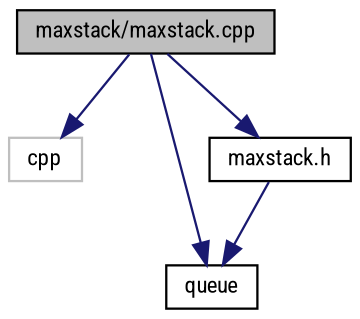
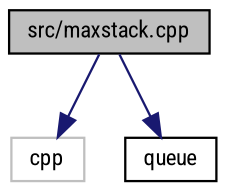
  digraph {
    fontname="Roboto Condensed"
    node [color=black fillcolor=white fontname="Roboto Condensed" fontsize=10 shape=record style=filled]
    edge [color=midnightblue fontname="Roboto Condensed" fontsize=10 labelfontname=Helvetica labelfontsize=10 style=solid]
-   n1 [fillcolor=grey75 fontcolor=black height=0.2 label="maxstack/maxstack.cpp" width=0.4]
+   n1 [fillcolor=grey75 fontcolor=black height=0.2 label="src/maxstack.cpp" width=0.4]
    n2 [color=grey75 height=0.2 label=cpp width=0.4]
    n3 [height=0.2 label=queue width=0.4]
-   n4 [height=0.2 label="maxstack.h" width=0.4]
    n1 -> n2
    n1 -> n3
-   n1 -> n4
-   n4 -> n3
  }
